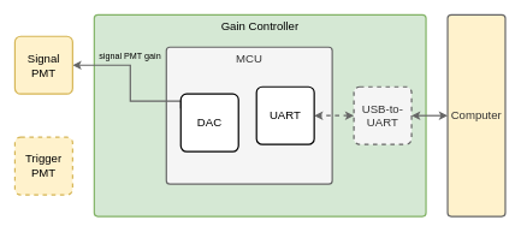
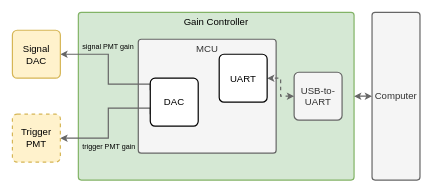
  <mxCell id="0" />
  <mxCell id="1" parent="0" />
  <mxCell id="2" value="Gain Controller" style="rounded=1;whiteSpace=wrap;html=1;verticalAlign=top;strokeWidth=2;fontFamily=Helvetica;arcSize=10;fontSize=16;fontStyle=0;fillColor=#d5e8d4;strokeColor=#82b366;absoluteArcSize=1;" vertex="1" parent="1"><mxGeometry x="130" y="20" width="460" height="280" as="geometry" /></mxCell>
  <mxCell id="3" value="MCU" style="rounded=1;whiteSpace=wrap;html=1;labelPosition=center;verticalLabelPosition=middle;align=center;verticalAlign=top;strokeWidth=2;fontFamily=Helvetica;arcSize=10;fontSize=16;fontStyle=0;fillColor=#f5f5f5;strokeColor=#666666;fontColor=#333333;absoluteArcSize=1;" vertex="1" parent="1"><mxGeometry x="230" y="65" width="230" height="190" as="geometry" /></mxCell>
  <mxCell id="4" style="edgeStyle=orthogonalEdgeStyle;rounded=0;orthogonalLoop=1;jettySize=auto;html=1;exitX=0;exitY=0.5;exitDx=0;exitDy=0;entryX=1;entryY=0.5;entryDx=0;entryDy=0;startArrow=classic;startFill=1;strokeWidth=2;fontFamily=Helvetica;arcSize=10;fontSize=12;strokeColor=#666666;dashed=1;" edge="1" parent="1" source="5" target="11"><mxGeometry relative="1" as="geometry" /></mxCell>
- <mxCell id="5" value="USB-to-UART" style="rounded=1;whiteSpace=wrap;html=1;strokeWidth=2;fontFamily=Helvetica;arcSize=10;fontSize=16;fontStyle=0;fillColor=#f5f5f5;fontColor=#333333;strokeColor=#666666;dashed=1;" vertex="1" parent="1"><mxGeometry x="490" y="120" width="80" height="80" as="geometry" /></mxCell>
- <mxCell id="6" style="edgeStyle=orthogonalEdgeStyle;rounded=0;orthogonalLoop=1;jettySize=auto;html=1;exitX=0;exitY=0.5;exitDx=0;exitDy=0;entryX=1;entryY=0.5;entryDx=0;entryDy=0;labelBackgroundColor=none;startArrow=classic;startFill=1;strokeWidth=2;fontFamily=Helvetica;arcSize=10;fontSize=12;strokeColor=#666666;" edge="1" parent="1" source="7" target="5"><mxGeometry relative="1" as="geometry" /></mxCell>
- <mxCell id="7" value="Computer" style="rounded=1;whiteSpace=wrap;html=1;strokeWidth=2;fontFamily=Helvetica;arcSize=10;fontSize=16;fontStyle=0;fillColor=#fff2cc;fontColor=#333333;strokeColor=#666666;absoluteArcSize=1;" vertex="1" parent="1"><mxGeometry x="620" y="20" width="80" height="280" as="geometry" /></mxCell>
+ <mxCell id="5" value="USB-to-UART" style="rounded=1;whiteSpace=wrap;html=1;strokeWidth=2;fontFamily=Helvetica;arcSize=10;fontSize=16;fontStyle=0;fillColor=#f5f5f5;fontColor=#333333;strokeColor=#666666;" vertex="1" parent="1"><mxGeometry x="490" y="120" width="80" height="80" as="geometry" /></mxCell>
+ <mxCell id="6" style="edgeStyle=orthogonalEdgeStyle;rounded=0;orthogonalLoop=1;jettySize=auto;html=1;exitX=0;exitY=0.5;exitDx=0;exitDy=0;labelBackgroundColor=none;startArrow=classic;startFill=1;strokeWidth=2;fontFamily=Helvetica;arcSize=10;fontSize=12;strokeColor=#666666;" edge="1" parent="1" source="7" target="2"><mxGeometry relative="1" as="geometry" /></mxCell>
+ <mxCell id="7" value="Computer" style="rounded=1;whiteSpace=wrap;html=1;strokeWidth=2;fontFamily=Helvetica;arcSize=10;fontSize=16;fontStyle=0;fillColor=#f5f5f5;fontColor=#333333;strokeColor=#666666;absoluteArcSize=1;" vertex="1" parent="1"><mxGeometry x="620" y="20" width="80" height="280" as="geometry" /></mxCell>
  <mxCell id="8" value="signal PMT gain" style="edgeStyle=orthogonalEdgeStyle;rounded=0;orthogonalLoop=1;jettySize=auto;html=1;exitX=0;exitY=0.25;exitDx=0;exitDy=0;startArrow=none;startFill=0;align=left;labelPosition=left;verticalLabelPosition=top;verticalAlign=bottom;spacingRight=4;labelBackgroundColor=none;spacingBottom=4;strokeWidth=2;fontFamily=Helvetica;arcSize=10;fontSize=12;strokeColor=#666666;spacingLeft=4;entryX=1;entryY=0.5;entryDx=0;entryDy=0;" edge="1" parent="1" source="10" target="12"><mxGeometry x="0.707" relative="1" as="geometry"><mxPoint x="90" y="90" as="targetPoint" /><Array as="points"><mxPoint x="180" y="140" /><mxPoint x="180" y="90" /></Array><mxPoint as="offset" /></mxGeometry></mxCell>
+ <mxCell id="9" value="trigger PMT gain" style="edgeStyle=orthogonalEdgeStyle;rounded=0;orthogonalLoop=1;jettySize=auto;html=1;exitX=0;exitY=0.75;exitDx=0;exitDy=0;startArrow=none;startFill=0;labelPosition=left;verticalLabelPosition=bottom;align=left;verticalAlign=top;spacingRight=4;labelBackgroundColor=none;strokeWidth=2;fontFamily=Helvetica;arcSize=10;fontSize=12;strokeColor=#666666;spacingLeft=4;entryX=1;entryY=0.5;entryDx=0;entryDy=0;" edge="1" parent="1" source="10" target="13"><mxGeometry x="0.707" relative="1" as="geometry"><mxPoint x="90" y="230" as="targetPoint" /><Array as="points"><mxPoint x="180" y="180" /><mxPoint x="180" y="230" /></Array><mxPoint as="offset" /></mxGeometry></mxCell>
  <mxCell id="10" value="DAC" style="rounded=1;whiteSpace=wrap;html=1;strokeWidth=2;fontFamily=Helvetica;arcSize=10;fontSize=16;fontStyle=0;" vertex="1" parent="1"><mxGeometry x="250" y="130" width="80" height="80" as="geometry" /></mxCell>
- <mxCell id="11" value="UART" style="rounded=1;whiteSpace=wrap;html=1;strokeWidth=2;fontFamily=Helvetica;arcSize=10;fontSize=16;fontStyle=0;" vertex="1" parent="1"><mxGeometry x="355" y="120" width="80" height="80" as="geometry" /></mxCell>
- <mxCell id="12" value="Signal&lt;br&gt;PMT" style="rounded=1;whiteSpace=wrap;html=1;strokeWidth=2;fontFamily=Helvetica;arcSize=10;fontSize=16;fontStyle=0;fillColor=#fff2cc;strokeColor=#d6b656;" vertex="1" parent="1"><mxGeometry x="20" y="50" width="80" height="80" as="geometry" /></mxCell>
+ <mxCell id="11" value="UART" style="rounded=1;whiteSpace=wrap;html=1;strokeWidth=2;fontFamily=Helvetica;arcSize=10;fontSize=16;fontStyle=0;" vertex="1" parent="1"><mxGeometry x="365" y="90" width="80" height="80" as="geometry" /></mxCell>
+ <mxCell id="12" value="Signal&lt;br&gt;DAC" style="rounded=1;whiteSpace=wrap;html=1;strokeWidth=2;fontFamily=Helvetica;arcSize=10;fontSize=16;fontStyle=0;fillColor=#fff2cc;strokeColor=#d6b656;" vertex="1" parent="1"><mxGeometry x="20" y="50" width="80" height="80" as="geometry" /></mxCell>
  <mxCell id="13" value="Trigger&lt;br&gt;PMT" style="rounded=1;whiteSpace=wrap;html=1;strokeWidth=2;fontFamily=Helvetica;arcSize=10;fontSize=16;fontStyle=0;fillColor=#fff2cc;strokeColor=#d6b656;dashed=1;" vertex="1" parent="1"><mxGeometry x="20" y="190" width="80" height="80" as="geometry" /></mxCell>
